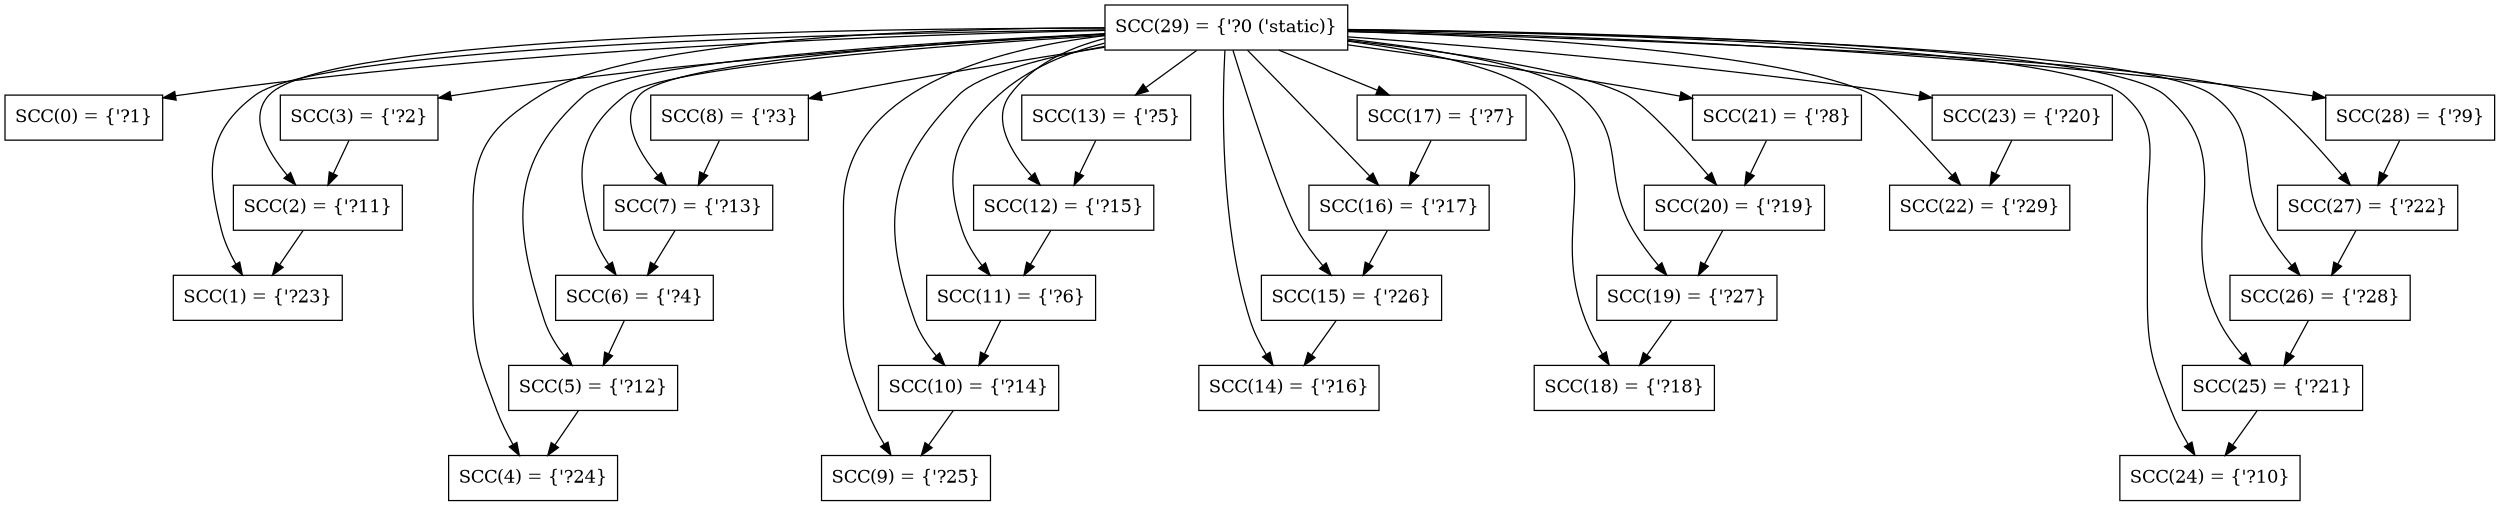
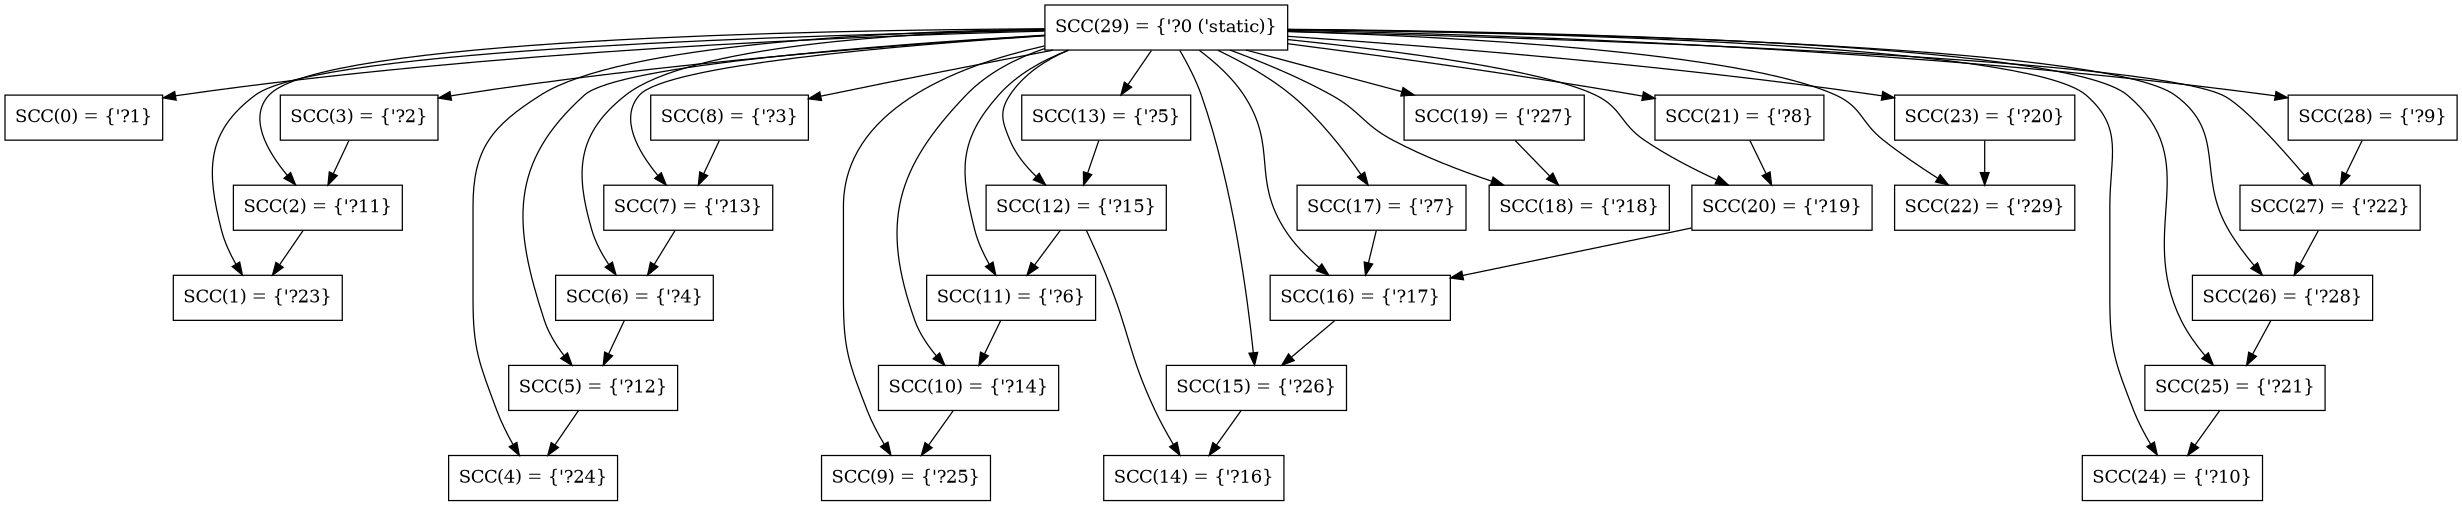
  digraph {
    node [shape=box]
    n1 [label="SCC(0) = {\'?1}"]
    n2 [label="SCC(1) = {\'?23}"]
    n3 [label="SCC(2) = {\'?11}"]
    n4 [label="SCC(3) = {\'?2}"]
    n5 [label="SCC(4) = {\'?24}"]
    n6 [label="SCC(5) = {\'?12}"]
    n7 [label="SCC(6) = {\'?4}"]
    n8 [label="SCC(7) = {\'?13}"]
    n9 [label="SCC(8) = {\'?3}"]
    n10 [label="SCC(9) = {\'?25}"]
    n11 [label="SCC(10) = {\'?14}"]
    n12 [label="SCC(11) = {\'?6}"]
    n13 [label="SCC(12) = {\'?15}"]
    n14 [label="SCC(13) = {\'?5}"]
    n15 [label="SCC(14) = {\'?16}"]
    n16 [label="SCC(15) = {\'?26}"]
    n17 [label="SCC(16) = {\'?17}"]
    n18 [label="SCC(17) = {\'?7}"]
    n19 [label="SCC(18) = {\'?18}"]
    n20 [label="SCC(19) = {\'?27}"]
    n21 [label="SCC(20) = {\'?19}"]
    n22 [label="SCC(21) = {\'?8}"]
    n23 [label="SCC(22) = {\'?29}"]
    n24 [label="SCC(23) = {\'?20}"]
    n25 [label="SCC(24) = {\'?10}"]
    n26 [label="SCC(25) = {\'?21}"]
    n27 [label="SCC(26) = {\'?28}"]
    n28 [label="SCC(27) = {\'?22}"]
    n29 [label="SCC(28) = {\'?9}"]
    n30 [label="SCC(29) = {\'?0 (\'static)}"]
    n3 -> n2
    n4 -> n3
    n6 -> n5
    n7 -> n6
    n8 -> n7
    n9 -> n8
    n11 -> n10
    n12 -> n11
    n13 -> n12
    n14 -> n13
    n16 -> n15
    n17 -> n16
    n18 -> n17
    n20 -> n19
-   n21 -> n20
+   n21 -> n17
    n22 -> n21
    n24 -> n23
    n26 -> n25
    n27 -> n26
    n28 -> n27
    n29 -> n28
    n30 -> n1
    n30 -> n2
    n30 -> n3
    n30 -> n4
    n30 -> n5
    n30 -> n6
    n30 -> n7
    n30 -> n8
    n30 -> n9
    n30 -> n10
    n30 -> n11
    n30 -> n12
    n30 -> n13
    n30 -> n14
-   n30 -> n15
+   n13 -> n15
    n30 -> n16
    n30 -> n17
    n30 -> n18
    n30 -> n19
    n30 -> n20
    n30 -> n21
    n30 -> n22
    n30 -> n23
    n30 -> n24
    n30 -> n25
    n30 -> n26
    n30 -> n27
    n30 -> n28
    n30 -> n29
  }
